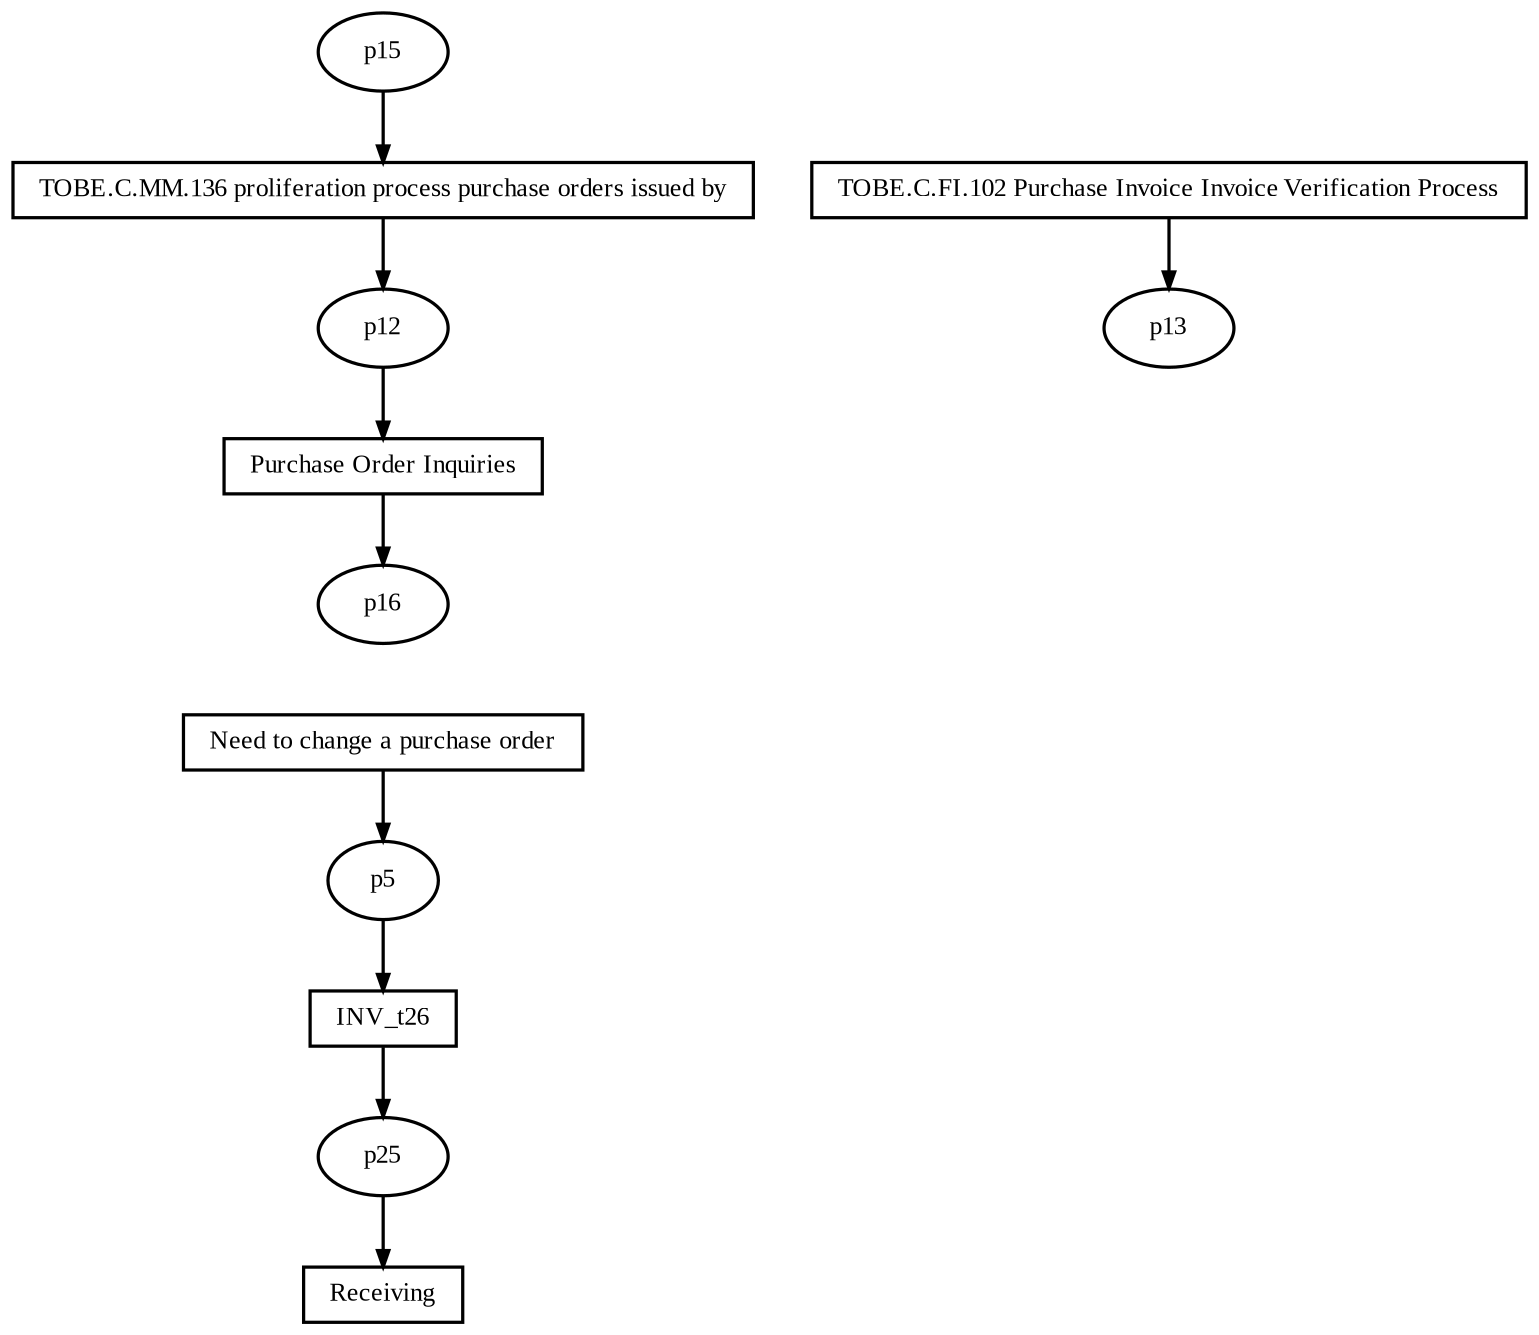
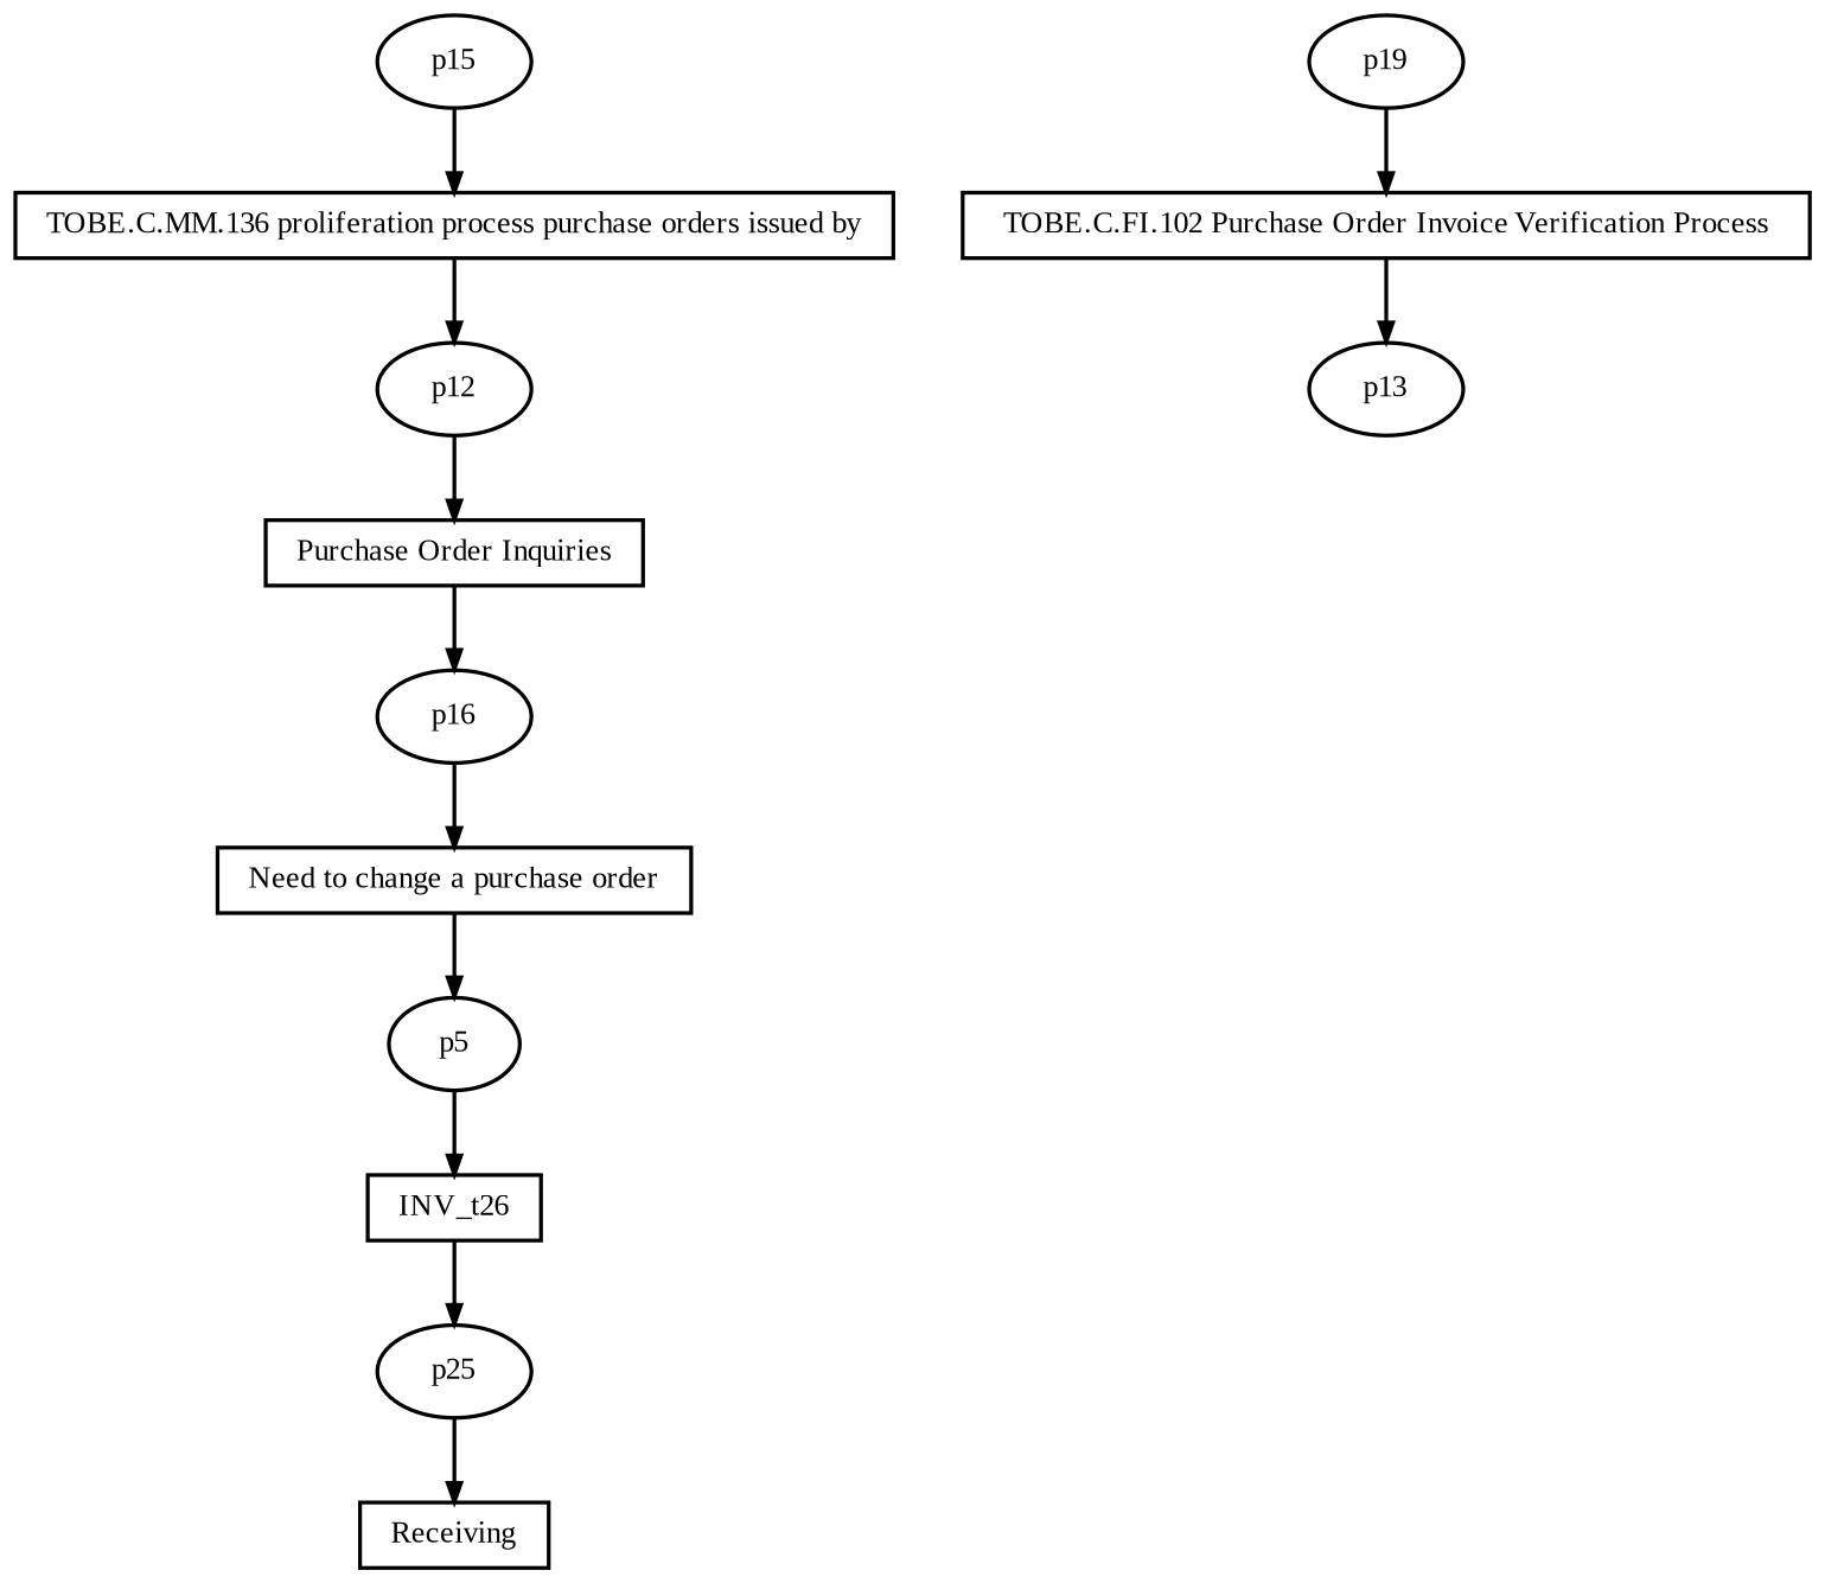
  digraph {
    fontname="Liberation Serif"
    fontsize=8
    rankdir=TB
    ranksep=.3
    remincross=true
    node [fontname="Liberation Serif" fontsize=8 shape=oval]
    edge [arrowsize=0.5 fontname="Liberation Serif"]
    n1 [height=.2 label=p25 width=.2]
    n2 [height=.2 label=Receiving shape=box width=.2]
    n3 [height=.2 label="TOBE.C.MM.136 proliferation process purchase orders issued by" shape=box width=.2]
    n4 [height=.2 label=p12 width=.2]
    n5 [height=.2 label="Purchase Order Inquiries" shape=box width=.2]
    n6 [height=.2 label="Need to change a purchase order" shape=box width=.2]
    n7 [height=.2 label=p5 width=.2]
    n8 [height=.2 label=INV_t26 shape=box width=.2]
-   n10 [height=.2 label="TOBE.C.FI.102 Purchase Invoice Invoice Verification Process" shape=box width=.2]
+   n9 [height=.2 label=p19 width=.2]
+   n10 [height=.2 label="TOBE.C.FI.102 Purchase Order Invoice Verification Process" shape=box width=.2]
    n11 [height=.2 label=p13 width=.2]
    n12 [height=.2 label=p16 width=.2]
    n13 [height=.2 label=p15 width=.2]
    n1 -> n2
    n3 -> n4
    n4 -> n5
    n5 -> n12
    n6 -> n7
    n7 -> n8
    n8 -> n1
+   n9 -> n10
    n10 -> n11
+   n12 -> n6
    n13 -> n3
  }
